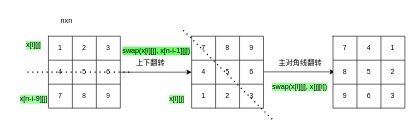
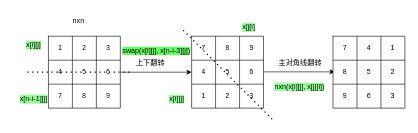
  <mxCell id="0" />
  <mxCell id="1" parent="0" />
  <mxCell id="2" value="" style="shape=table;html=1;whiteSpace=wrap;startSize=0;container=1;collapsible=0;childLayout=tableLayout;" vertex="1" parent="1"><mxGeometry x="80" y="60" width="120" height="120" as="geometry" /></mxCell>
  <mxCell id="3" value="" style="shape=tableRow;horizontal=0;startSize=0;swimlaneHead=0;swimlaneBody=0;top=0;left=0;bottom=0;right=0;collapsible=0;dropTarget=0;fillColor=none;points=[[0,0.5],[1,0.5]];portConstraint=eastwest;" vertex="1" parent="2"><mxGeometry width="120" height="40" as="geometry" /></mxCell>
  <mxCell id="4" value="1" style="shape=partialRectangle;html=1;whiteSpace=wrap;connectable=0;fillColor=none;top=0;left=0;bottom=0;right=0;overflow=hidden;" vertex="1" parent="3"><mxGeometry width="40" height="40" as="geometry"><mxRectangle width="40" height="40" as="alternateBounds" /></mxGeometry></mxCell>
  <mxCell id="5" value="2" style="shape=partialRectangle;html=1;whiteSpace=wrap;connectable=0;fillColor=none;top=0;left=0;bottom=0;right=0;overflow=hidden;" vertex="1" parent="3"><mxGeometry x="40" width="40" height="40" as="geometry"><mxRectangle width="40" height="40" as="alternateBounds" /></mxGeometry></mxCell>
  <mxCell id="6" value="3" style="shape=partialRectangle;html=1;whiteSpace=wrap;connectable=0;fillColor=none;top=0;left=0;bottom=0;right=0;overflow=hidden;" vertex="1" parent="3"><mxGeometry x="80" width="40" height="40" as="geometry"><mxRectangle width="40" height="40" as="alternateBounds" /></mxGeometry></mxCell>
  <mxCell id="7" value="" style="shape=tableRow;horizontal=0;startSize=0;swimlaneHead=0;swimlaneBody=0;top=0;left=0;bottom=0;right=0;collapsible=0;dropTarget=0;fillColor=none;points=[[0,0.5],[1,0.5]];portConstraint=eastwest;" vertex="1" parent="2"><mxGeometry y="40" width="120" height="40" as="geometry" /></mxCell>
  <mxCell id="8" value="4" style="shape=partialRectangle;html=1;whiteSpace=wrap;connectable=0;fillColor=none;top=0;left=0;bottom=0;right=0;overflow=hidden;" vertex="1" parent="7"><mxGeometry width="40" height="40" as="geometry"><mxRectangle width="40" height="40" as="alternateBounds" /></mxGeometry></mxCell>
  <mxCell id="9" value="5" style="shape=partialRectangle;html=1;whiteSpace=wrap;connectable=0;fillColor=none;top=0;left=0;bottom=0;right=0;overflow=hidden;" vertex="1" parent="7"><mxGeometry x="40" width="40" height="40" as="geometry"><mxRectangle width="40" height="40" as="alternateBounds" /></mxGeometry></mxCell>
  <mxCell id="10" value="6" style="shape=partialRectangle;html=1;whiteSpace=wrap;connectable=0;fillColor=none;top=0;left=0;bottom=0;right=0;overflow=hidden;" vertex="1" parent="7"><mxGeometry x="80" width="40" height="40" as="geometry"><mxRectangle width="40" height="40" as="alternateBounds" /></mxGeometry></mxCell>
  <mxCell id="11" value="" style="shape=tableRow;horizontal=0;startSize=0;swimlaneHead=0;swimlaneBody=0;top=0;left=0;bottom=0;right=0;collapsible=0;dropTarget=0;fillColor=none;points=[[0,0.5],[1,0.5]];portConstraint=eastwest;" vertex="1" parent="2"><mxGeometry y="80" width="120" height="40" as="geometry" /></mxCell>
  <mxCell id="12" value="7" style="shape=partialRectangle;html=1;whiteSpace=wrap;connectable=0;fillColor=none;top=0;left=0;bottom=0;right=0;overflow=hidden;" vertex="1" parent="11"><mxGeometry width="40" height="40" as="geometry"><mxRectangle width="40" height="40" as="alternateBounds" /></mxGeometry></mxCell>
  <mxCell id="13" value="8" style="shape=partialRectangle;html=1;whiteSpace=wrap;connectable=0;fillColor=none;top=0;left=0;bottom=0;right=0;overflow=hidden;" vertex="1" parent="11"><mxGeometry x="40" width="40" height="40" as="geometry"><mxRectangle width="40" height="40" as="alternateBounds" /></mxGeometry></mxCell>
  <mxCell id="14" value="9" style="shape=partialRectangle;html=1;whiteSpace=wrap;connectable=0;fillColor=none;top=0;left=0;bottom=0;right=0;overflow=hidden;pointerEvents=1;" vertex="1" parent="11"><mxGeometry x="80" width="40" height="40" as="geometry"><mxRectangle width="40" height="40" as="alternateBounds" /></mxGeometry></mxCell>
  <mxCell id="15" value="" style="shape=table;html=1;whiteSpace=wrap;startSize=0;container=1;collapsible=0;childLayout=tableLayout;" vertex="1" parent="1"><mxGeometry x="319" y="60" width="120" height="120" as="geometry" /></mxCell>
  <mxCell id="16" value="" style="shape=tableRow;horizontal=0;startSize=0;swimlaneHead=0;swimlaneBody=0;top=0;left=0;bottom=0;right=0;collapsible=0;dropTarget=0;fillColor=none;points=[[0,0.5],[1,0.5]];portConstraint=eastwest;" vertex="1" parent="15"><mxGeometry width="120" height="40" as="geometry" /></mxCell>
  <mxCell id="17" value="7" style="shape=partialRectangle;html=1;whiteSpace=wrap;connectable=0;fillColor=none;top=0;left=0;bottom=0;right=0;overflow=hidden;" vertex="1" parent="16"><mxGeometry width="40" height="40" as="geometry"><mxRectangle width="40" height="40" as="alternateBounds" /></mxGeometry></mxCell>
  <mxCell id="18" value="8" style="shape=partialRectangle;html=1;whiteSpace=wrap;connectable=0;fillColor=none;top=0;left=0;bottom=0;right=0;overflow=hidden;" vertex="1" parent="16"><mxGeometry x="40" width="40" height="40" as="geometry"><mxRectangle width="40" height="40" as="alternateBounds" /></mxGeometry></mxCell>
  <mxCell id="19" value="9" style="shape=partialRectangle;html=1;whiteSpace=wrap;connectable=0;fillColor=none;top=0;left=0;bottom=0;right=0;overflow=hidden;" vertex="1" parent="16"><mxGeometry x="80" width="40" height="40" as="geometry"><mxRectangle width="40" height="40" as="alternateBounds" /></mxGeometry></mxCell>
  <mxCell id="20" value="" style="shape=tableRow;horizontal=0;startSize=0;swimlaneHead=0;swimlaneBody=0;top=0;left=0;bottom=0;right=0;collapsible=0;dropTarget=0;fillColor=none;points=[[0,0.5],[1,0.5]];portConstraint=eastwest;" vertex="1" parent="15"><mxGeometry y="40" width="120" height="40" as="geometry" /></mxCell>
  <mxCell id="21" value="4" style="shape=partialRectangle;html=1;whiteSpace=wrap;connectable=0;fillColor=none;top=0;left=0;bottom=0;right=0;overflow=hidden;" vertex="1" parent="20"><mxGeometry width="40" height="40" as="geometry"><mxRectangle width="40" height="40" as="alternateBounds" /></mxGeometry></mxCell>
  <mxCell id="22" value="5" style="shape=partialRectangle;html=1;whiteSpace=wrap;connectable=0;fillColor=none;top=0;left=0;bottom=0;right=0;overflow=hidden;" vertex="1" parent="20"><mxGeometry x="40" width="40" height="40" as="geometry"><mxRectangle width="40" height="40" as="alternateBounds" /></mxGeometry></mxCell>
  <mxCell id="23" value="6" style="shape=partialRectangle;html=1;whiteSpace=wrap;connectable=0;fillColor=none;top=0;left=0;bottom=0;right=0;overflow=hidden;" vertex="1" parent="20"><mxGeometry x="80" width="40" height="40" as="geometry"><mxRectangle width="40" height="40" as="alternateBounds" /></mxGeometry></mxCell>
  <mxCell id="24" value="" style="shape=tableRow;horizontal=0;startSize=0;swimlaneHead=0;swimlaneBody=0;top=0;left=0;bottom=0;right=0;collapsible=0;dropTarget=0;fillColor=none;points=[[0,0.5],[1,0.5]];portConstraint=eastwest;" vertex="1" parent="15"><mxGeometry y="80" width="120" height="40" as="geometry" /></mxCell>
  <mxCell id="25" value="1" style="shape=partialRectangle;html=1;whiteSpace=wrap;connectable=0;fillColor=none;top=0;left=0;bottom=0;right=0;overflow=hidden;" vertex="1" parent="24"><mxGeometry width="40" height="40" as="geometry"><mxRectangle width="40" height="40" as="alternateBounds" /></mxGeometry></mxCell>
  <mxCell id="26" value="2" style="shape=partialRectangle;html=1;whiteSpace=wrap;connectable=0;fillColor=none;top=0;left=0;bottom=0;right=0;overflow=hidden;" vertex="1" parent="24"><mxGeometry x="40" width="40" height="40" as="geometry"><mxRectangle width="40" height="40" as="alternateBounds" /></mxGeometry></mxCell>
  <mxCell id="27" value="3" style="shape=partialRectangle;html=1;whiteSpace=wrap;connectable=0;fillColor=none;top=0;left=0;bottom=0;right=0;overflow=hidden;pointerEvents=1;" vertex="1" parent="24"><mxGeometry x="80" width="40" height="40" as="geometry"><mxRectangle width="40" height="40" as="alternateBounds" /></mxGeometry></mxCell>
  <mxCell id="28" value="上下翻转" style="text;html=1;resizable=0;autosize=1;align=center;verticalAlign=middle;points=[];fillColor=none;strokeColor=none;rounded=0;" vertex="1" parent="1"><mxGeometry x="215" y="90" width="70" height="30" as="geometry" /></mxCell>
  <mxCell id="29" value="" style="endArrow=classic;html=1;rounded=0;entryX=0;entryY=0.5;entryDx=0;entryDy=0;" edge="1" parent="1" target="20"><mxGeometry width="50" height="50" relative="1" as="geometry"><mxPoint x="200" y="120" as="sourcePoint" /><mxPoint x="250" y="70" as="targetPoint" /></mxGeometry></mxCell>
- <mxCell id="30" value="&lt;span style=&quot;background-color: rgb(102, 255, 102);&quot;&gt;swap(x[i][j], x[n-i-1][j])&lt;/span&gt;" style="text;html=1;resizable=0;autosize=1;align=center;verticalAlign=middle;points=[];fillColor=none;strokeColor=none;rounded=0;" vertex="1" parent="1"><mxGeometry x="190" y="70" width="140" height="30" as="geometry" /></mxCell>
- <mxCell id="31" value="nxn" style="text;html=1;resizable=0;autosize=1;align=center;verticalAlign=middle;points=[];fillColor=none;strokeColor=none;rounded=0;" vertex="1" parent="1"><mxGeometry x="90" y="20" width="40" height="30" as="geometry" /></mxCell>
+ <mxCell id="30" value="&lt;span style=&quot;background-color: rgb(102, 255, 102);&quot;&gt;swap(x[i][j], x[n-i-3][j])&lt;/span&gt;" style="text;html=1;resizable=0;autosize=1;align=center;verticalAlign=middle;points=[];fillColor=none;strokeColor=none;rounded=0;" vertex="1" parent="1"><mxGeometry x="190" y="70" width="140" height="30" as="geometry" /></mxCell>
+ <mxCell id="31" value="nxn" style="text;html=1;resizable=0;autosize=1;align=center;verticalAlign=middle;points=[];fillColor=none;strokeColor=none;rounded=0;" vertex="1" parent="1"><mxGeometry x="110" y="20" width="40" height="30" as="geometry" /></mxCell>
  <mxCell id="32" value="" style="endArrow=none;dashed=1;html=1;dashPattern=1 3;strokeWidth=2;rounded=0;fillColor=#d5e8d4;strokeColor=#000000;" edge="1" parent="1"><mxGeometry width="50" height="50" relative="1" as="geometry"><mxPoint x="45" y="120" as="sourcePoint" /><mxPoint x="215" y="120" as="targetPoint" /></mxGeometry></mxCell>
  <mxCell id="33" value="" style="endArrow=none;dashed=1;html=1;dashPattern=1 3;strokeWidth=2;rounded=0;" edge="1" parent="1"><mxGeometry width="50" height="50" relative="1" as="geometry"><mxPoint x="305" y="50" as="sourcePoint" /><mxPoint x="455" y="200" as="targetPoint" /></mxGeometry></mxCell>
  <mxCell id="34" value="" style="endArrow=classic;html=1;rounded=0;entryX=0;entryY=0.5;entryDx=0;entryDy=0;" edge="1" parent="1"><mxGeometry width="50" height="50" relative="1" as="geometry"><mxPoint x="439" y="119.43" as="sourcePoint" /><mxPoint x="558" y="119.43" as="targetPoint" /></mxGeometry></mxCell>
  <mxCell id="35" value="" style="shape=table;html=1;whiteSpace=wrap;startSize=0;container=1;collapsible=0;childLayout=tableLayout;" vertex="1" parent="1"><mxGeometry x="555" y="60" width="120" height="120" as="geometry" /></mxCell>
  <mxCell id="36" value="" style="shape=tableRow;horizontal=0;startSize=0;swimlaneHead=0;swimlaneBody=0;top=0;left=0;bottom=0;right=0;collapsible=0;dropTarget=0;fillColor=none;points=[[0,0.5],[1,0.5]];portConstraint=eastwest;" vertex="1" parent="35"><mxGeometry width="120" height="40" as="geometry" /></mxCell>
  <mxCell id="37" value="7" style="shape=partialRectangle;html=1;whiteSpace=wrap;connectable=0;fillColor=none;top=0;left=0;bottom=0;right=0;overflow=hidden;" vertex="1" parent="36"><mxGeometry width="40" height="40" as="geometry"><mxRectangle width="40" height="40" as="alternateBounds" /></mxGeometry></mxCell>
  <mxCell id="38" value="4" style="shape=partialRectangle;html=1;whiteSpace=wrap;connectable=0;fillColor=none;top=0;left=0;bottom=0;right=0;overflow=hidden;" vertex="1" parent="36"><mxGeometry x="40" width="40" height="40" as="geometry"><mxRectangle width="40" height="40" as="alternateBounds" /></mxGeometry></mxCell>
  <mxCell id="39" value="1" style="shape=partialRectangle;html=1;whiteSpace=wrap;connectable=0;fillColor=none;top=0;left=0;bottom=0;right=0;overflow=hidden;" vertex="1" parent="36"><mxGeometry x="80" width="40" height="40" as="geometry"><mxRectangle width="40" height="40" as="alternateBounds" /></mxGeometry></mxCell>
  <mxCell id="40" value="" style="shape=tableRow;horizontal=0;startSize=0;swimlaneHead=0;swimlaneBody=0;top=0;left=0;bottom=0;right=0;collapsible=0;dropTarget=0;fillColor=none;points=[[0,0.5],[1,0.5]];portConstraint=eastwest;" vertex="1" parent="35"><mxGeometry y="40" width="120" height="40" as="geometry" /></mxCell>
  <mxCell id="41" value="8" style="shape=partialRectangle;html=1;whiteSpace=wrap;connectable=0;fillColor=none;top=0;left=0;bottom=0;right=0;overflow=hidden;" vertex="1" parent="40"><mxGeometry width="40" height="40" as="geometry"><mxRectangle width="40" height="40" as="alternateBounds" /></mxGeometry></mxCell>
  <mxCell id="42" value="5" style="shape=partialRectangle;html=1;whiteSpace=wrap;connectable=0;fillColor=none;top=0;left=0;bottom=0;right=0;overflow=hidden;" vertex="1" parent="40"><mxGeometry x="40" width="40" height="40" as="geometry"><mxRectangle width="40" height="40" as="alternateBounds" /></mxGeometry></mxCell>
  <mxCell id="43" value="2" style="shape=partialRectangle;html=1;whiteSpace=wrap;connectable=0;fillColor=none;top=0;left=0;bottom=0;right=0;overflow=hidden;" vertex="1" parent="40"><mxGeometry x="80" width="40" height="40" as="geometry"><mxRectangle width="40" height="40" as="alternateBounds" /></mxGeometry></mxCell>
  <mxCell id="44" value="" style="shape=tableRow;horizontal=0;startSize=0;swimlaneHead=0;swimlaneBody=0;top=0;left=0;bottom=0;right=0;collapsible=0;dropTarget=0;fillColor=none;points=[[0,0.5],[1,0.5]];portConstraint=eastwest;" vertex="1" parent="35"><mxGeometry y="80" width="120" height="40" as="geometry" /></mxCell>
  <mxCell id="45" value="9" style="shape=partialRectangle;html=1;whiteSpace=wrap;connectable=0;fillColor=none;top=0;left=0;bottom=0;right=0;overflow=hidden;" vertex="1" parent="44"><mxGeometry width="40" height="40" as="geometry"><mxRectangle width="40" height="40" as="alternateBounds" /></mxGeometry></mxCell>
  <mxCell id="46" value="6" style="shape=partialRectangle;html=1;whiteSpace=wrap;connectable=0;fillColor=none;top=0;left=0;bottom=0;right=0;overflow=hidden;" vertex="1" parent="44"><mxGeometry x="40" width="40" height="40" as="geometry"><mxRectangle width="40" height="40" as="alternateBounds" /></mxGeometry></mxCell>
  <mxCell id="47" value="3" style="shape=partialRectangle;html=1;whiteSpace=wrap;connectable=0;fillColor=none;top=0;left=0;bottom=0;right=0;overflow=hidden;pointerEvents=1;" vertex="1" parent="44"><mxGeometry x="80" width="40" height="40" as="geometry"><mxRectangle width="40" height="40" as="alternateBounds" /></mxGeometry></mxCell>
  <mxCell id="48" value="主对角线翻转" style="text;html=1;resizable=0;autosize=1;align=center;verticalAlign=middle;points=[];fillColor=none;strokeColor=none;rounded=0;" vertex="1" parent="1"><mxGeometry x="450" y="90" width="100" height="30" as="geometry" /></mxCell>
- <mxCell id="49" value="&lt;span style=&quot;background-color: rgb(153, 255, 153);&quot;&gt;swap(x[i][j], x[j][i])&lt;/span&gt;" style="text;html=1;resizable=0;autosize=1;align=center;verticalAlign=middle;points=[];fillColor=none;strokeColor=none;rounded=0;" vertex="1" parent="1"><mxGeometry x="439" y="130" width="120" height="30" as="geometry" /></mxCell>
+ <mxCell id="49" value="&lt;span style=&quot;background-color: rgb(153, 255, 153);&quot;&gt;nxn(x[i][j], x[j][i])&lt;/span&gt;" style="text;html=1;resizable=0;autosize=1;align=center;verticalAlign=middle;points=[];fillColor=none;strokeColor=none;rounded=0;" vertex="1" parent="1"><mxGeometry x="439" y="130" width="120" height="30" as="geometry" /></mxCell>
  <mxCell id="50" value="x[i][j]" style="text;html=1;resizable=0;autosize=1;align=center;verticalAlign=middle;points=[];fillColor=none;strokeColor=none;rounded=0;labelBackgroundColor=#99FF99;" vertex="1" parent="1"><mxGeometry x="30" y="60" width="50" height="30" as="geometry" /></mxCell>
- <mxCell id="51" value="x[n-i-9][j]" style="text;html=1;resizable=0;autosize=1;align=center;verticalAlign=middle;points=[];fillColor=none;strokeColor=none;rounded=0;labelBackgroundColor=#99FF99;" vertex="1" parent="1"><mxGeometry x="20" y="150" width="70" height="30" as="geometry" /></mxCell>
+ <mxCell id="51" value="x[n-i-1][j]" style="text;html=1;resizable=0;autosize=1;align=center;verticalAlign=middle;points=[];fillColor=none;strokeColor=none;rounded=0;labelBackgroundColor=#99FF99;" vertex="1" parent="1"><mxGeometry x="20" y="150" width="70" height="30" as="geometry" /></mxCell>
  <mxCell id="52" value="x[i][j]" style="text;html=1;resizable=0;autosize=1;align=center;verticalAlign=middle;points=[];fillColor=none;strokeColor=none;rounded=0;labelBackgroundColor=#99FF99;" vertex="1" parent="1"><mxGeometry x="269" y="150" width="50" height="30" as="geometry" /></mxCell>
+ <mxCell id="53" value="x[j[i]" style="text;html=1;resizable=0;autosize=1;align=center;verticalAlign=middle;points=[];fillColor=none;strokeColor=none;rounded=0;labelBackgroundColor=#99FF99;" vertex="1" parent="1"><mxGeometry x="394" y="30" width="40" height="30" as="geometry" /></mxCell>
